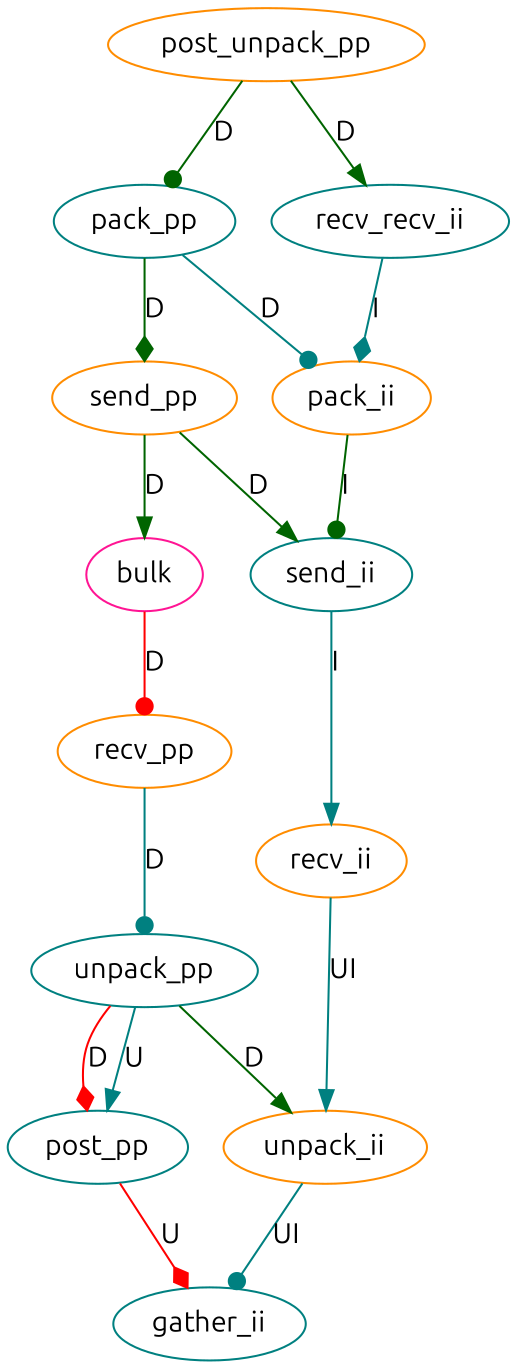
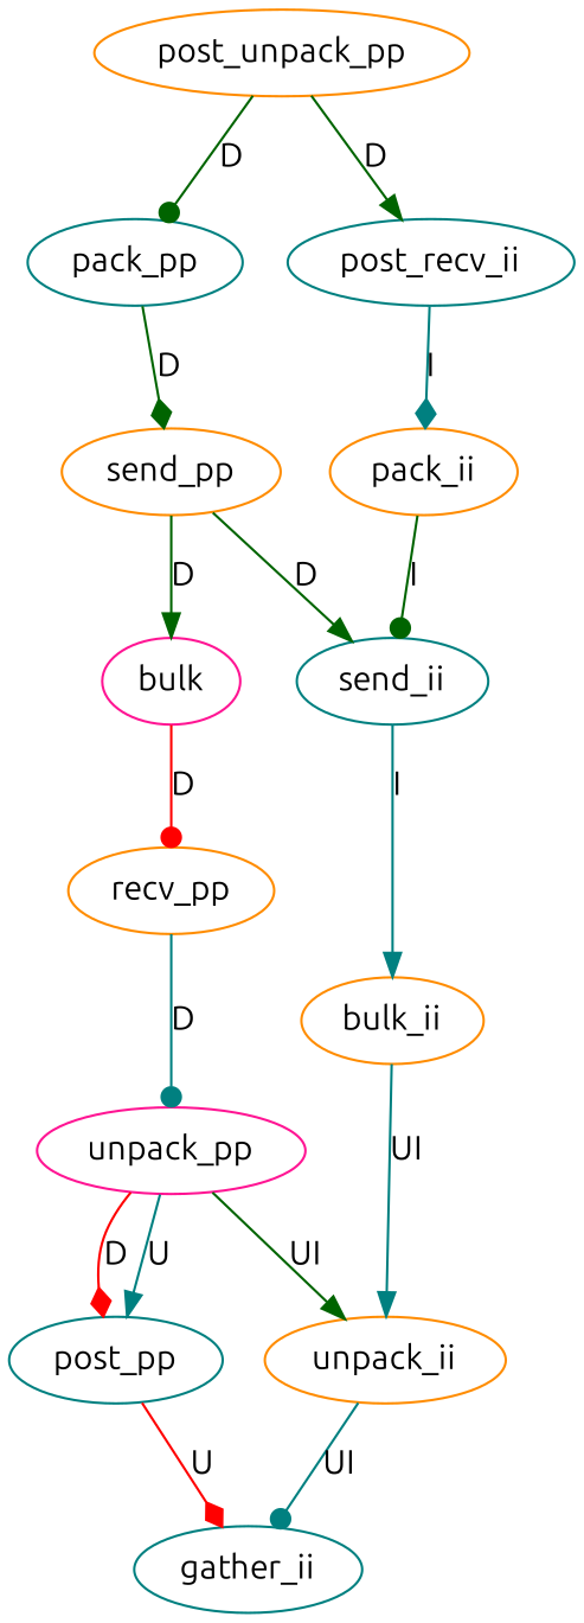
  digraph {
    fontname=Ubuntu
    node [color=darkorange fontname=Ubuntu]
    edge [arrowhead=normal color=darkgreen fontname=Ubuntu]
    n1 [label=post_unpack_pp]
    pack_pp [color=teal]
-   post_recv_ii [color=teal label=recv_recv_ii]
+   post_recv_ii [color=teal]
    send_pp
    pack_ii
    bulk [color=deeppink]
    send_ii [color=teal]
    recv_pp
-   recv_ii
-   unpack_pp [color=teal]
+   recv_ii [label=bulk_ii]
+   unpack_pp [color=deeppink]
    n11 [color=teal label=post_pp]
    unpack_ii
    gather_ii [color=teal]
    n1 -> pack_pp [arrowhead=dot label=D]
    n1 -> post_recv_ii [label=D]
    pack_pp -> send_pp [arrowhead=diamond label=D]
-   pack_pp -> pack_ii [arrowhead=dot color=teal label=D]
    post_recv_ii -> pack_ii [arrowhead=diamond color=teal label=I]
    send_pp -> bulk [label=D]
    send_pp -> send_ii [label=D]
    pack_ii -> send_ii [arrowhead=dot label=I]
    bulk -> recv_pp [arrowhead=dot color=red label=D]
    send_ii -> recv_ii [color=teal label=I]
    recv_pp -> unpack_pp [arrowhead=dot color=teal label=D]
    recv_ii -> unpack_ii [color=teal label=UI]
    unpack_pp -> n11 [arrowhead=diamond color=red label=D]
    unpack_pp -> n11 [color=teal label=U]
-   unpack_pp -> unpack_ii [label=D]
+   unpack_pp -> unpack_ii [label=UI]
    n11 -> gather_ii [arrowhead=diamond color=red label=U]
    unpack_ii -> gather_ii [arrowhead=dot color=teal label=UI]
  }
